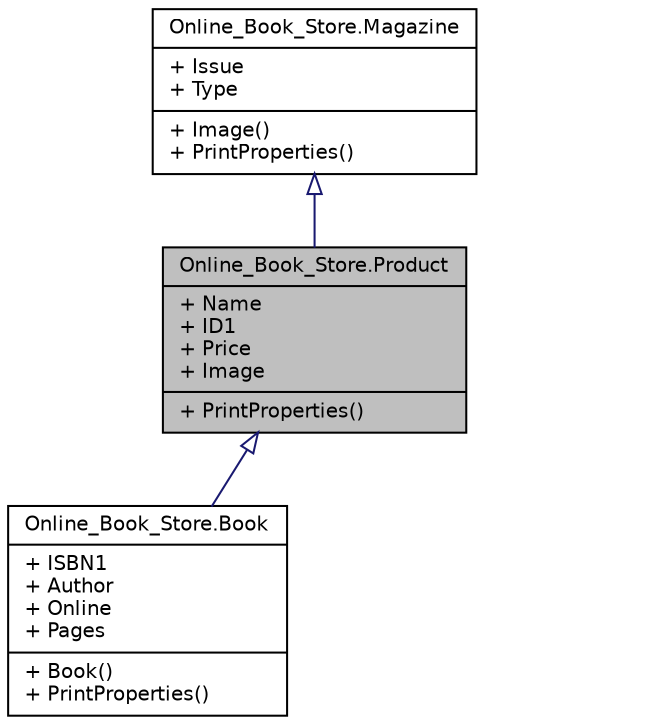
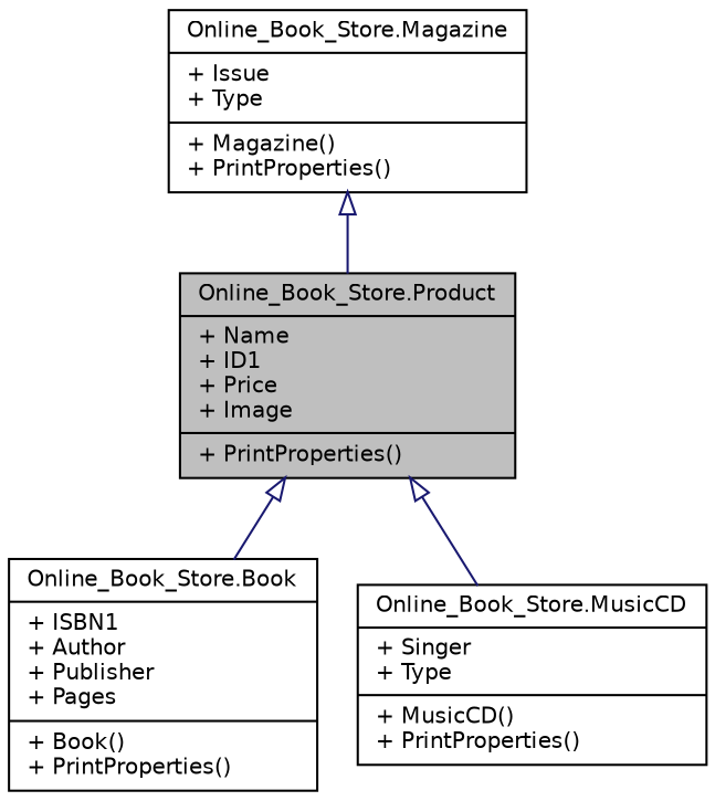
  digraph {
    node [color=black fillcolor=white fontname=Helvetica fontsize=10 shape=record style=filled]
    edge [arrowtail=onormal color=midnightblue dir=back fontname=Helvetica fontsize=10 labelfontname=Helvetica labelfontsize=10 style=solid]
    n1 [fillcolor=grey75 fontcolor=black height=0.2 label="{Online_Book_Store.Product\n|+ Name\l+ ID1\l+ Price\l+ Image\l|+ PrintProperties()\l}" width=0.4]
-   n2 [height=0.2 label="{Online_Book_Store.Book\n|+ ISBN1\l+ Author\l+ Online\l+ Pages\l|+ Book()\l+ PrintProperties()\l}" width=0.4]
-   n4 [height=0.2 label="{Online_Book_Store.Magazine\n|+ Issue\l+ Type\l|+ Image()\l+ PrintProperties()\l}" width=0.4]
+   n2 [height=0.2 label="{Online_Book_Store.Book\n|+ ISBN1\l+ Author\l+ Publisher\l+ Pages\l|+ Book()\l+ PrintProperties()\l}" width=0.4]
+   n3 [height=0.2 label="{Online_Book_Store.MusicCD\n|+ Singer\l+ Type\l|+ MusicCD()\l+ PrintProperties()\l}" width=0.4]
+   n4 [height=0.2 label="{Online_Book_Store.Magazine\n|+ Issue\l+ Type\l|+ Magazine()\l+ PrintProperties()\l}" width=0.4]
    n1 -> n2
+   n1 -> n3
    n4 -> n1
  }
